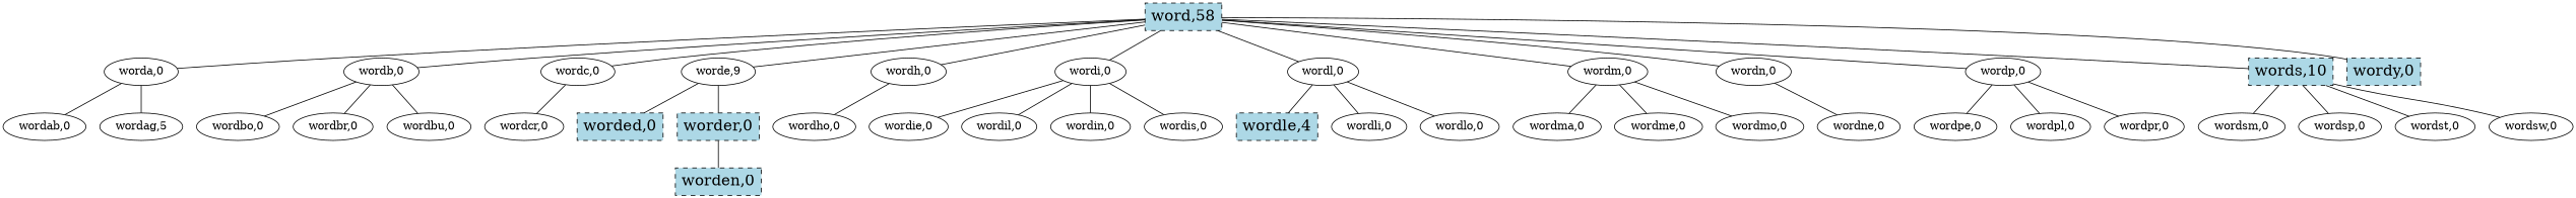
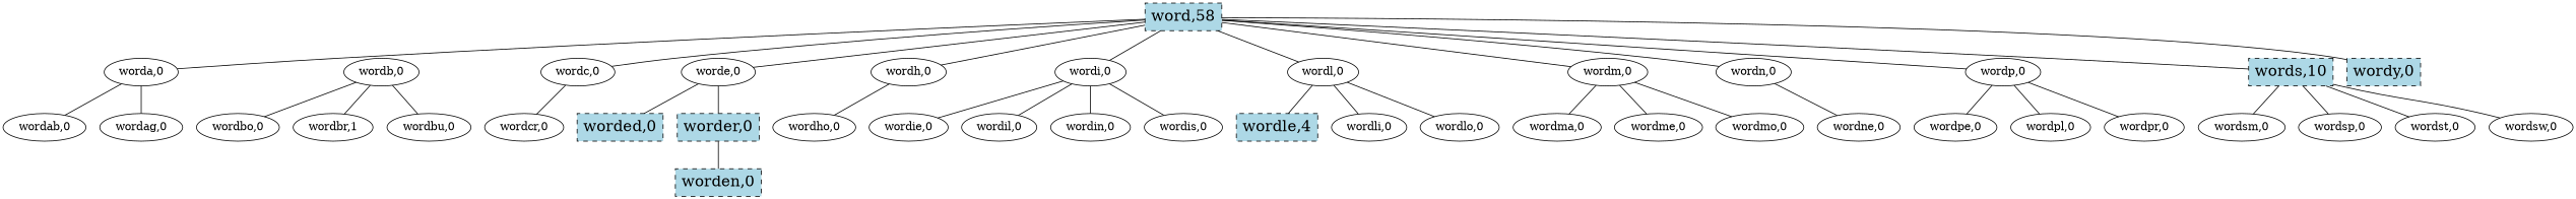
  graph {
    n1 [fillcolor=lightblue fontsize=20.0 label="word,58" shape=box style="filled,dashed"]
    n2 [label="worda,0"]
    n3 [label="wordb,0"]
    n4 [label="wordc,0"]
-   n5 [label="worde,9"]
+   n5 [label="worde,0"]
    n6 [label="wordh,0"]
    n7 [label="wordi,0"]
    n8 [label="wordl,0"]
    n9 [label="wordm,0"]
    n10 [label="wordn,0"]
    n11 [label="wordp,0"]
    n12 [fillcolor=lightblue fontsize=20.0 label="words,10" shape=box style="filled,dashed"]
    n13 [fillcolor=lightblue fontsize=20.0 label="wordy,0" shape=box style="filled,dashed"]
    n14 [label="wordab,0"]
-   n15 [label="wordag,5"]
+   n15 [label="wordag,0"]
    n16 [label="wordbo,0"]
-   n17 [label="wordbr,0"]
+   n17 [label="wordbr,1"]
    n18 [label="wordbu,0"]
    n19 [label="wordcr,0"]
    n20 [fillcolor=lightblue fontsize=20.0 label="worded,0" shape=box style="filled,dashed"]
    n21 [fillcolor=lightblue fontsize=20.0 label="worder,0" shape=box style="filled,dashed"]
    n22 [label="wordho,0"]
    n23 [label="wordie,0"]
    n24 [label="wordil,0"]
    n25 [label="wordin,0"]
    n26 [label="wordis,0"]
    n27 [fillcolor=lightblue fontsize=20.0 label="wordle,4" shape=box style="filled,dashed"]
    n28 [label="wordli,0"]
    n29 [label="wordlo,0"]
    n30 [label="wordma,0"]
    n31 [label="wordme,0"]
    n32 [label="wordmo,0"]
    n33 [label="wordne,0"]
    n34 [label="wordpe,0"]
    n35 [label="wordpl,0"]
    n36 [label="wordpr,0"]
    n37 [label="wordsm,0"]
    n38 [label="wordsp,0"]
    n39 [label="wordst,0"]
    n40 [label="wordsw,0"]
    n41 [fillcolor=lightblue fontsize=20.0 label="worden,0" shape=box style="filled,dashed"]
    n1 -- n2
-   n1 -- n3
    n1 -- n4
    n1 -- n5
    n1 -- n6
    n1 -- n7
    n1 -- n8
    n1 -- n9
    n1 -- n10
    n1 -- n11
    n1 -- n12
    n1 -- n13
    n2 -- n14
    n2 -- n15
    n3 -- n16
    n3 -- n17
    n3 -- n18
    n4 -- n19
    n5 -- n20
    n5 -- n21
    n6 -- n22
    n7 -- n23
    n7 -- n24
    n7 -- n25
    n7 -- n26
    n8 -- n27
    n8 -- n28
    n8 -- n29
    n9 -- n30
    n9 -- n31
    n9 -- n32
    n10 -- n33
    n11 -- n34
    n11 -- n35
    n11 -- n36
    n12 -- n37
    n12 -- n38
    n12 -- n39
    n12 -- n40
    n21 -- n41
  }
